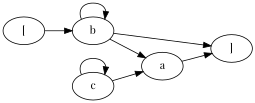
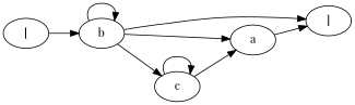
  digraph {
    fontname="Playfair Display"
    rankdir=LR
    node [fontname="Playfair Display"]
    edge [fontname="Playfair Display"]
    n1 [label="["]
    n2 [label=b]
    n3 [label="]"]
    n4 [label=a]
    n5 [label=c]
    n1 -> n2
    n2 -> n2
    n2 -> n3
    n2 -> n4
+   n2 -> n5
    n4 -> n3
    n5 -> n4
    n5 -> n5
  }
